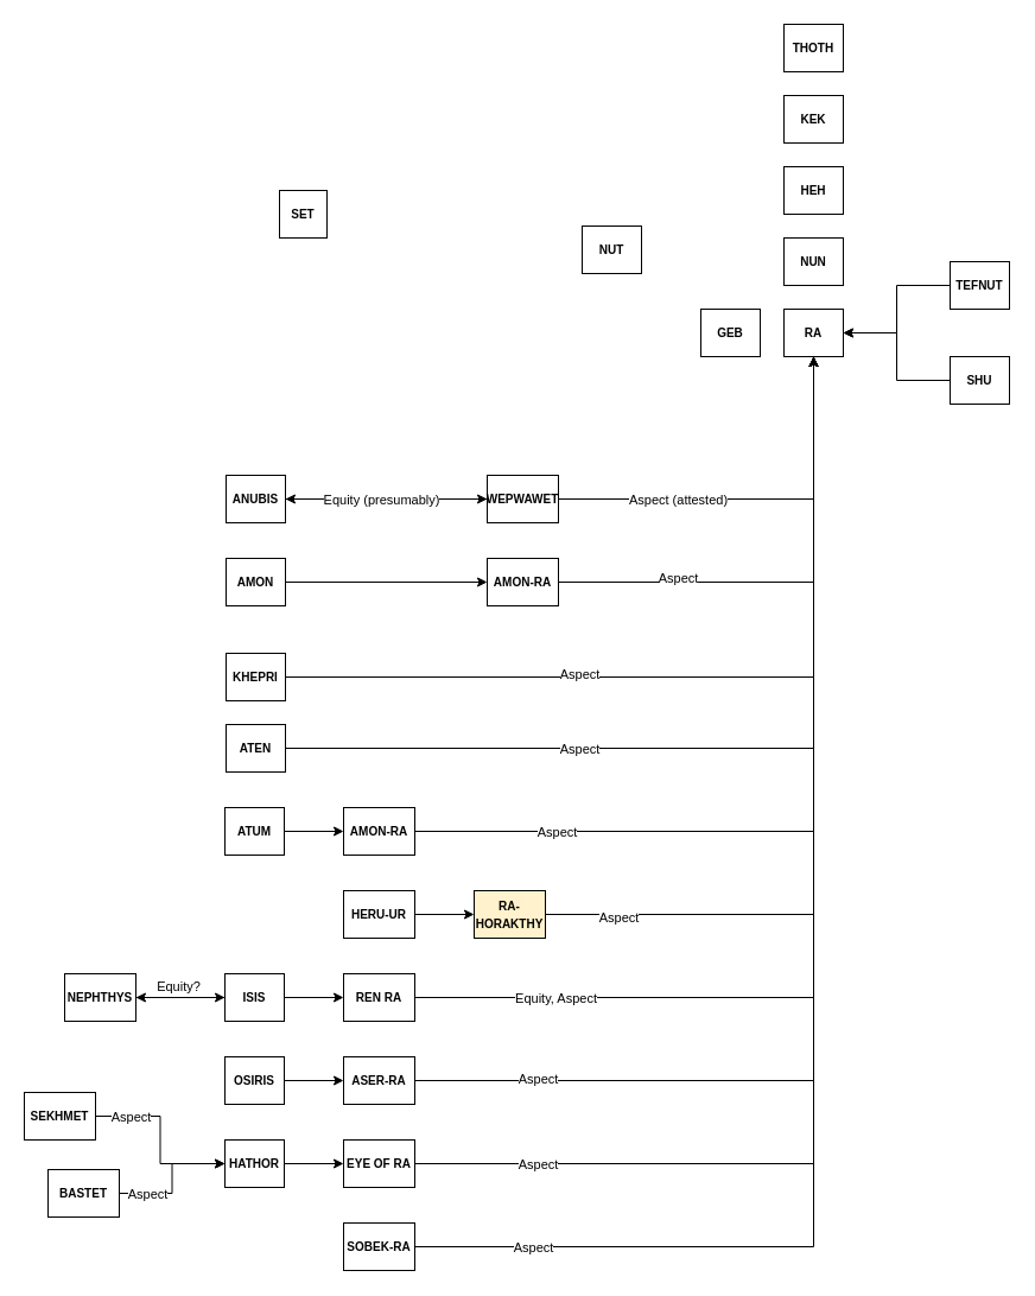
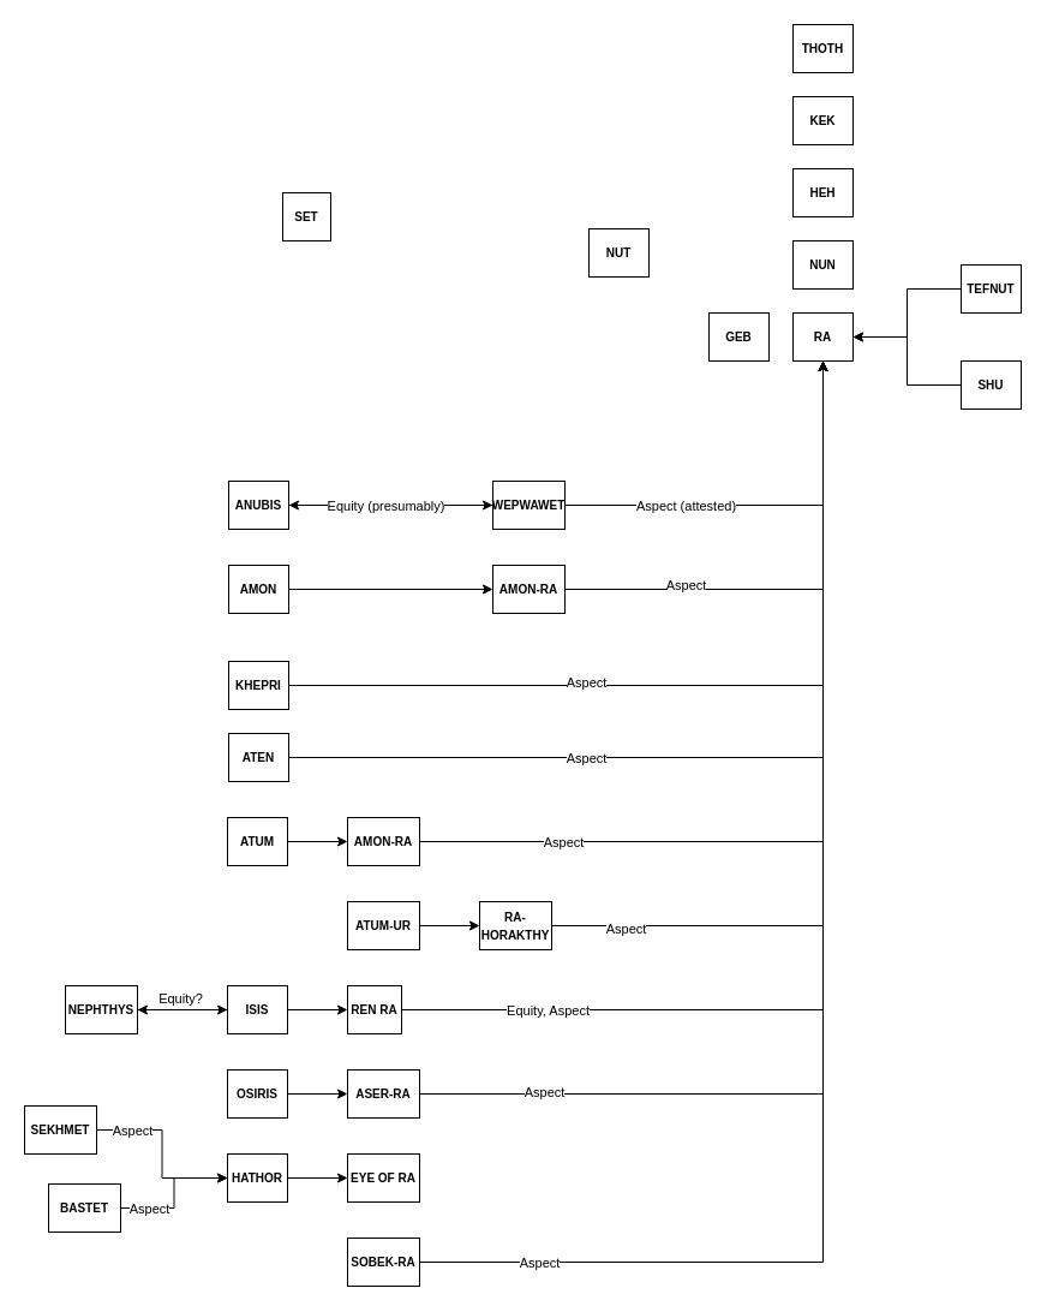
  <mxCell id="0" />
  <mxCell id="1" parent="0" />
  <mxCell id="2" value="&lt;font size=&quot;1&quot;&gt;&lt;b&gt;RA&lt;/b&gt;&lt;/font&gt;" style="rounded=0;whiteSpace=wrap;html=1;" vertex="1" parent="1"><mxGeometry x="660" y="260" width="50" height="40" as="geometry" /></mxCell>
  <mxCell id="3" style="edgeStyle=orthogonalEdgeStyle;rounded=0;orthogonalLoop=1;jettySize=auto;html=1;entryX=0;entryY=0.5;entryDx=0;entryDy=0;" edge="1" parent="1" source="4" target="15"><mxGeometry relative="1" as="geometry" /></mxCell>
  <mxCell id="4" value="&lt;font size=&quot;1&quot;&gt;&lt;b&gt;AMON&lt;/b&gt;&lt;/font&gt;" style="rounded=0;whiteSpace=wrap;html=1;" vertex="1" parent="1"><mxGeometry x="190" y="470" width="50" height="40" as="geometry" /></mxCell>
  <mxCell id="5" style="edgeStyle=orthogonalEdgeStyle;rounded=0;orthogonalLoop=1;jettySize=auto;html=1;entryX=0.5;entryY=1;entryDx=0;entryDy=0;" edge="1" parent="1" source="7" target="2"><mxGeometry relative="1" as="geometry"><mxPoint x="625" y="460" as="targetPoint" /></mxGeometry></mxCell>
  <mxCell id="6" value="Aspect" style="edgeLabel;html=1;align=center;verticalAlign=middle;resizable=0;points=[];" vertex="1" connectable="0" parent="5"><mxGeometry x="-0.429" y="3" relative="1" as="geometry"><mxPoint x="43" as="offset" /></mxGeometry></mxCell>
  <mxCell id="7" value="&lt;div&gt;&lt;font size=&quot;1&quot;&gt;&lt;b&gt;KHEPRI&lt;/b&gt;&lt;/font&gt;&lt;/div&gt;" style="rounded=0;whiteSpace=wrap;html=1;" vertex="1" parent="1"><mxGeometry x="190" y="550" width="50" height="40" as="geometry" /></mxCell>
  <mxCell id="8" style="edgeStyle=orthogonalEdgeStyle;rounded=0;orthogonalLoop=1;jettySize=auto;html=1;entryX=0.5;entryY=1;entryDx=0;entryDy=0;" edge="1" parent="1" source="10" target="2"><mxGeometry relative="1" as="geometry"><mxPoint x="625" y="460" as="targetPoint" /></mxGeometry></mxCell>
  <mxCell id="9" value="Aspect" style="edgeLabel;html=1;align=center;verticalAlign=middle;resizable=0;points=[];" vertex="1" connectable="0" parent="8"><mxGeometry x="-0.38" y="4" relative="1" as="geometry"><mxPoint x="7" y="4" as="offset" /></mxGeometry></mxCell>
  <mxCell id="10" value="&lt;div&gt;&lt;font size=&quot;1&quot;&gt;&lt;b&gt;ATEN&lt;/b&gt;&lt;/font&gt;&lt;/div&gt;" style="rounded=0;whiteSpace=wrap;html=1;" vertex="1" parent="1"><mxGeometry x="190" y="610" width="50" height="40" as="geometry" /></mxCell>
  <mxCell id="11" style="edgeStyle=orthogonalEdgeStyle;rounded=0;orthogonalLoop=1;jettySize=auto;html=1;entryX=0;entryY=0.5;entryDx=0;entryDy=0;" edge="1" parent="1" source="12" target="18"><mxGeometry relative="1" as="geometry" /></mxCell>
  <mxCell id="12" value="&lt;font size=&quot;1&quot;&gt;&lt;b&gt;ATUM&lt;/b&gt;&lt;/font&gt;" style="rounded=0;whiteSpace=wrap;html=1;" vertex="1" parent="1"><mxGeometry x="189" y="680" width="50" height="40" as="geometry" /></mxCell>
  <mxCell id="13" style="edgeStyle=orthogonalEdgeStyle;rounded=0;orthogonalLoop=1;jettySize=auto;html=1;entryX=0.5;entryY=1;entryDx=0;entryDy=0;" edge="1" parent="1" source="15" target="2"><mxGeometry relative="1" as="geometry"><mxPoint x="625" y="460" as="targetPoint" /></mxGeometry></mxCell>
  <mxCell id="14" value="Aspect" style="edgeLabel;html=1;align=center;verticalAlign=middle;resizable=0;points=[];" vertex="1" connectable="0" parent="13"><mxGeometry x="-0.556" y="4" relative="1" as="geometry"><mxPoint x="10" as="offset" /></mxGeometry></mxCell>
  <mxCell id="15" value="&lt;font size=&quot;1&quot;&gt;&lt;b&gt;AMON-RA&lt;/b&gt;&lt;/font&gt;" style="rounded=0;whiteSpace=wrap;html=1;" vertex="1" parent="1"><mxGeometry x="410" y="470" width="60" height="40" as="geometry" /></mxCell>
  <mxCell id="16" style="edgeStyle=orthogonalEdgeStyle;rounded=0;orthogonalLoop=1;jettySize=auto;html=1;entryX=0.5;entryY=1;entryDx=0;entryDy=0;" edge="1" parent="1" source="18" target="2"><mxGeometry relative="1" as="geometry"><mxPoint x="625" y="460" as="targetPoint" /></mxGeometry></mxCell>
  <mxCell id="17" value="Aspect" style="edgeLabel;html=1;align=center;verticalAlign=middle;resizable=0;points=[];" vertex="1" connectable="0" parent="16"><mxGeometry x="-0.681" y="-3" relative="1" as="geometry"><mxPoint x="2" y="-3" as="offset" /></mxGeometry></mxCell>
  <mxCell id="18" value="&lt;font size=&quot;1&quot;&gt;&lt;b&gt;AMON-RA&lt;/b&gt;&lt;/font&gt;" style="rounded=0;whiteSpace=wrap;html=1;" vertex="1" parent="1"><mxGeometry x="289" y="680" width="60" height="40" as="geometry" /></mxCell>
  <mxCell id="19" style="edgeStyle=orthogonalEdgeStyle;rounded=0;orthogonalLoop=1;jettySize=auto;html=1;entryX=0;entryY=0.5;entryDx=0;entryDy=0;" edge="1" parent="1" source="20" target="23"><mxGeometry relative="1" as="geometry" /></mxCell>
- <mxCell id="20" value="&lt;font size=&quot;1&quot;&gt;&lt;b&gt;HERU-UR&lt;/b&gt;&lt;/font&gt;" style="rounded=0;whiteSpace=wrap;html=1;" vertex="1" parent="1"><mxGeometry x="289" y="750" width="60" height="40" as="geometry" /></mxCell>
+ <mxCell id="20" value="&lt;font size=&quot;1&quot;&gt;&lt;b&gt;ATUM-UR&lt;/b&gt;&lt;/font&gt;" style="rounded=0;whiteSpace=wrap;html=1;" vertex="1" parent="1"><mxGeometry x="289" y="750" width="60" height="40" as="geometry" /></mxCell>
  <mxCell id="21" style="edgeStyle=orthogonalEdgeStyle;rounded=0;orthogonalLoop=1;jettySize=auto;html=1;entryX=0.5;entryY=1;entryDx=0;entryDy=0;" edge="1" parent="1" source="23" target="2"><mxGeometry relative="1" as="geometry"><mxPoint x="625" y="460" as="targetPoint" /></mxGeometry></mxCell>
  <mxCell id="22" value="Aspect" style="edgeLabel;html=1;align=center;verticalAlign=middle;resizable=0;points=[];" vertex="1" connectable="0" parent="21"><mxGeometry x="-0.826" y="-2" relative="1" as="geometry"><mxPoint as="offset" /></mxGeometry></mxCell>
- <mxCell id="23" value="&lt;font size=&quot;1&quot;&gt;&lt;b&gt;RA-HORAKTHY&lt;/b&gt;&lt;/font&gt;" style="rounded=0;whiteSpace=wrap;html=1;fillColor=#fff2cc;" vertex="1" parent="1"><mxGeometry x="399" y="750" width="60" height="40" as="geometry" /></mxCell>
+ <mxCell id="23" value="&lt;font size=&quot;1&quot;&gt;&lt;b&gt;RA-HORAKTHY&lt;/b&gt;&lt;/font&gt;" style="rounded=0;whiteSpace=wrap;html=1;" vertex="1" parent="1"><mxGeometry x="399" y="750" width="60" height="40" as="geometry" /></mxCell>
  <mxCell id="24" style="edgeStyle=orthogonalEdgeStyle;rounded=0;orthogonalLoop=1;jettySize=auto;html=1;entryX=0;entryY=0.5;entryDx=0;entryDy=0;" edge="1" parent="1" source="25" target="28"><mxGeometry relative="1" as="geometry" /></mxCell>
  <mxCell id="25" value="&lt;font size=&quot;1&quot;&gt;&lt;b&gt;HATHOR&lt;/b&gt;&lt;/font&gt;" style="rounded=0;whiteSpace=wrap;html=1;" vertex="1" parent="1"><mxGeometry x="189" y="960" width="50" height="40" as="geometry" /></mxCell>
- <mxCell id="26" style="edgeStyle=orthogonalEdgeStyle;rounded=0;orthogonalLoop=1;jettySize=auto;html=1;entryX=0.5;entryY=1;entryDx=0;entryDy=0;" edge="1" parent="1" source="28" target="2"><mxGeometry relative="1" as="geometry"><mxPoint x="625" y="460" as="targetPoint" /></mxGeometry></mxCell>
- <mxCell id="27" value="Aspect" style="edgeLabel;html=1;align=center;verticalAlign=middle;resizable=0;points=[];" vertex="1" connectable="0" parent="26"><mxGeometry x="-0.785" y="2" relative="1" as="geometry"><mxPoint x="-6" y="2" as="offset" /></mxGeometry></mxCell>
  <mxCell id="28" value="&lt;font size=&quot;1&quot;&gt;&lt;b&gt;EYE OF RA&lt;br&gt;&lt;/b&gt;&lt;/font&gt;" style="rounded=0;whiteSpace=wrap;html=1;" vertex="1" parent="1"><mxGeometry x="289" y="960" width="60" height="40" as="geometry" /></mxCell>
  <mxCell id="29" style="edgeStyle=orthogonalEdgeStyle;rounded=0;orthogonalLoop=1;jettySize=auto;html=1;entryX=0;entryY=0.5;entryDx=0;entryDy=0;" edge="1" parent="1" source="31" target="25"><mxGeometry relative="1" as="geometry" /></mxCell>
  <mxCell id="30" value="Aspect" style="edgeLabel;html=1;align=center;verticalAlign=middle;resizable=0;points=[];" vertex="1" connectable="0" parent="29"><mxGeometry x="-0.617" relative="1" as="geometry"><mxPoint as="offset" /></mxGeometry></mxCell>
  <mxCell id="31" value="&lt;font size=&quot;1&quot;&gt;&lt;b&gt;SEKHMET&lt;/b&gt;&lt;/font&gt;" style="rounded=0;whiteSpace=wrap;html=1;" vertex="1" parent="1"><mxGeometry x="20" y="920" width="60" height="40" as="geometry" /></mxCell>
  <mxCell id="32" style="edgeStyle=orthogonalEdgeStyle;rounded=0;orthogonalLoop=1;jettySize=auto;html=1;entryX=0;entryY=0.5;entryDx=0;entryDy=0;" edge="1" parent="1" source="34" target="25"><mxGeometry relative="1" as="geometry" /></mxCell>
  <mxCell id="33" value="Aspect" style="edgeLabel;html=1;align=center;verticalAlign=middle;resizable=0;points=[];" vertex="1" connectable="0" parent="32"><mxGeometry x="-0.565" relative="1" as="geometry"><mxPoint x="-2" as="offset" /></mxGeometry></mxCell>
  <mxCell id="34" value="&lt;font size=&quot;1&quot;&gt;&lt;b&gt;BASTET&lt;/b&gt;&lt;/font&gt;" style="rounded=0;whiteSpace=wrap;html=1;" vertex="1" parent="1"><mxGeometry x="40" y="985" width="60" height="40" as="geometry" /></mxCell>
  <mxCell id="35" style="edgeStyle=orthogonalEdgeStyle;rounded=0;orthogonalLoop=1;jettySize=auto;html=1;entryX=0;entryY=0.5;entryDx=0;entryDy=0;" edge="1" parent="1" source="37" target="40"><mxGeometry relative="1" as="geometry" /></mxCell>
  <mxCell id="36" style="edgeStyle=orthogonalEdgeStyle;rounded=0;orthogonalLoop=1;jettySize=auto;html=1;entryX=1;entryY=0.5;entryDx=0;entryDy=0;" edge="1" parent="1" source="37" target="48"><mxGeometry relative="1" as="geometry" /></mxCell>
  <mxCell id="37" value="&lt;font size=&quot;1&quot;&gt;&lt;b&gt;ISIS&lt;/b&gt;&lt;/font&gt;" style="rounded=0;whiteSpace=wrap;html=1;" vertex="1" parent="1"><mxGeometry x="189" y="820" width="50" height="40" as="geometry" /></mxCell>
  <mxCell id="38" style="edgeStyle=orthogonalEdgeStyle;rounded=0;orthogonalLoop=1;jettySize=auto;html=1;entryX=0.5;entryY=1;entryDx=0;entryDy=0;" edge="1" parent="1" source="40" target="2"><mxGeometry relative="1" as="geometry" /></mxCell>
  <mxCell id="39" value="Equity, Aspect" style="edgeLabel;html=1;align=center;verticalAlign=middle;resizable=0;points=[];" vertex="1" connectable="0" parent="38"><mxGeometry x="-0.693" y="-1" relative="1" as="geometry"><mxPoint x="-16" y="-1" as="offset" /></mxGeometry></mxCell>
- <mxCell id="40" value="&lt;font size=&quot;1&quot;&gt;&lt;b&gt;REN RA&lt;/b&gt;&lt;/font&gt;" style="rounded=0;whiteSpace=wrap;html=1;" vertex="1" parent="1"><mxGeometry x="289" y="820" width="60" height="40" as="geometry" /></mxCell>
+ <mxCell id="40" value="&lt;font size=&quot;1&quot;&gt;&lt;b&gt;REN RA&lt;/b&gt;&lt;/font&gt;" style="rounded=0;whiteSpace=wrap;html=1;" vertex="1" parent="1"><mxGeometry x="289" y="820" width="45" height="40" as="geometry" /></mxCell>
  <mxCell id="41" style="edgeStyle=orthogonalEdgeStyle;rounded=0;orthogonalLoop=1;jettySize=auto;html=1;entryX=0;entryY=0.5;entryDx=0;entryDy=0;" edge="1" parent="1" source="42" target="45"><mxGeometry relative="1" as="geometry" /></mxCell>
  <mxCell id="42" value="&lt;font size=&quot;1&quot;&gt;&lt;b&gt;OSIRIS&lt;/b&gt;&lt;/font&gt;" style="rounded=0;whiteSpace=wrap;html=1;" vertex="1" parent="1"><mxGeometry x="189" y="890" width="50" height="40" as="geometry" /></mxCell>
  <mxCell id="43" style="edgeStyle=orthogonalEdgeStyle;rounded=0;orthogonalLoop=1;jettySize=auto;html=1;entryX=0.5;entryY=1;entryDx=0;entryDy=0;" edge="1" parent="1" source="45" target="2"><mxGeometry relative="1" as="geometry"><mxPoint x="625" y="460" as="targetPoint" /></mxGeometry></mxCell>
  <mxCell id="44" value="Aspect" style="edgeLabel;html=1;align=center;verticalAlign=middle;resizable=0;points=[];" vertex="1" connectable="0" parent="43"><mxGeometry x="-0.782" y="2" relative="1" as="geometry"><mxPoint as="offset" /></mxGeometry></mxCell>
  <mxCell id="45" value="&lt;font size=&quot;1&quot;&gt;&lt;b&gt;ASER-RA&lt;/b&gt;&lt;/font&gt;" style="rounded=0;whiteSpace=wrap;html=1;" vertex="1" parent="1"><mxGeometry x="289" y="890" width="60" height="40" as="geometry" /></mxCell>
  <mxCell id="46" style="edgeStyle=orthogonalEdgeStyle;rounded=0;orthogonalLoop=1;jettySize=auto;html=1;entryX=0;entryY=0.5;entryDx=0;entryDy=0;" edge="1" parent="1" source="48" target="37"><mxGeometry relative="1" as="geometry" /></mxCell>
  <mxCell id="47" value="Equity?" style="edgeLabel;html=1;align=center;verticalAlign=middle;resizable=0;points=[];" vertex="1" connectable="0" parent="46"><mxGeometry x="0.067" y="-2" relative="1" as="geometry"><mxPoint x="-5" y="-12" as="offset" /></mxGeometry></mxCell>
  <mxCell id="48" value="&lt;font size=&quot;1&quot;&gt;&lt;b&gt;NEPHTHYS&lt;/b&gt;&lt;/font&gt;" style="rounded=0;whiteSpace=wrap;html=1;" vertex="1" parent="1"><mxGeometry x="54" y="820" width="60" height="40" as="geometry" /></mxCell>
  <mxCell id="49" value="&lt;font size=&quot;1&quot;&gt;&lt;b&gt;THOTH&lt;/b&gt;&lt;/font&gt;" style="rounded=0;whiteSpace=wrap;html=1;" vertex="1" parent="1"><mxGeometry x="660" y="20" width="50" height="40" as="geometry" /></mxCell>
  <mxCell id="50" value="&lt;font size=&quot;1&quot;&gt;&lt;b&gt;SET&lt;/b&gt;&lt;/font&gt;" style="rounded=0;whiteSpace=wrap;html=1;" vertex="1" parent="1"><mxGeometry x="235" y="160" width="40" height="40" as="geometry" /></mxCell>
  <mxCell id="51" value="&lt;font size=&quot;1&quot;&gt;&lt;b&gt;GEB&lt;/b&gt;&lt;/font&gt;" style="rounded=0;whiteSpace=wrap;html=1;" vertex="1" parent="1"><mxGeometry x="590" y="260" width="50" height="40" as="geometry" /></mxCell>
  <mxCell id="52" value="&lt;div&gt;&lt;font size=&quot;1&quot;&gt;&lt;b&gt;NUT&lt;/b&gt;&lt;/font&gt;&lt;/div&gt;" style="rounded=0;whiteSpace=wrap;html=1;" vertex="1" parent="1"><mxGeometry x="490" y="190" width="50" height="40" as="geometry" /></mxCell>
  <mxCell id="53" value="&lt;div&gt;&lt;font size=&quot;1&quot;&gt;&lt;b&gt;NUN&lt;/b&gt;&lt;/font&gt;&lt;/div&gt;" style="rounded=0;whiteSpace=wrap;html=1;" vertex="1" parent="1"><mxGeometry x="660" width="50" height="40" as="geometry" y="200" /></mxCell>
  <mxCell id="54" value="&lt;font size=&quot;1&quot;&gt;&lt;b&gt;HEH&lt;/b&gt;&lt;/font&gt;" style="rounded=0;whiteSpace=wrap;html=1;" vertex="1" parent="1"><mxGeometry x="660" y="140" width="50" height="40" as="geometry" /></mxCell>
  <mxCell id="55" value="&lt;font size=&quot;1&quot;&gt;&lt;b&gt;KEK&lt;/b&gt;&lt;/font&gt;" style="rounded=0;whiteSpace=wrap;html=1;" vertex="1" parent="1"><mxGeometry x="660" y="80" width="50" height="40" as="geometry" /></mxCell>
  <mxCell id="56" style="edgeStyle=orthogonalEdgeStyle;rounded=0;orthogonalLoop=1;jettySize=auto;html=1;entryX=1;entryY=0.5;entryDx=0;entryDy=0;" edge="1" parent="1" source="57" target="2"><mxGeometry relative="1" as="geometry" /></mxCell>
  <mxCell id="57" value="&lt;font size=&quot;1&quot;&gt;&lt;b&gt;SHU&lt;/b&gt;&lt;/font&gt;" style="rounded=0;whiteSpace=wrap;html=1;" vertex="1" parent="1"><mxGeometry x="800" y="300" width="50" height="40" as="geometry" /></mxCell>
  <mxCell id="58" style="edgeStyle=orthogonalEdgeStyle;rounded=0;orthogonalLoop=1;jettySize=auto;html=1;entryX=1;entryY=0.5;entryDx=0;entryDy=0;" edge="1" parent="1" source="59" target="2"><mxGeometry relative="1" as="geometry" /></mxCell>
  <mxCell id="59" value="&lt;font size=&quot;1&quot;&gt;&lt;b&gt;TEFNUT&lt;/b&gt;&lt;/font&gt;" style="rounded=0;whiteSpace=wrap;html=1;" vertex="1" parent="1"><mxGeometry x="800" y="220" width="50" height="40" as="geometry" /></mxCell>
  <mxCell id="60" style="edgeStyle=orthogonalEdgeStyle;rounded=0;orthogonalLoop=1;jettySize=auto;html=1;entryX=0.5;entryY=1;entryDx=0;entryDy=0;" edge="1" parent="1" source="62" target="2"><mxGeometry relative="1" as="geometry" /></mxCell>
  <mxCell id="61" value="Aspect" style="edgeLabel;html=1;align=center;verticalAlign=middle;resizable=0;points=[];" vertex="1" connectable="0" parent="60"><mxGeometry x="-0.818" relative="1" as="geometry"><mxPoint as="offset" /></mxGeometry></mxCell>
  <mxCell id="62" value="&lt;font size=&quot;1&quot;&gt;&lt;b&gt;SOBEK-RA&lt;/b&gt;&lt;/font&gt;" style="rounded=0;whiteSpace=wrap;html=1;" vertex="1" parent="1"><mxGeometry x="289" y="1030" width="60" height="40" as="geometry" /></mxCell>
  <mxCell id="63" style="edgeStyle=orthogonalEdgeStyle;rounded=0;orthogonalLoop=1;jettySize=auto;html=1;entryX=0;entryY=0.5;entryDx=0;entryDy=0;" edge="1" parent="1" source="64" target="69"><mxGeometry relative="1" as="geometry" /></mxCell>
  <mxCell id="64" value="&lt;font size=&quot;1&quot;&gt;&lt;b&gt;ANUBIS&lt;/b&gt;&lt;/font&gt;" style="rounded=0;whiteSpace=wrap;html=1;" vertex="1" parent="1"><mxGeometry x="190" y="400" width="50" height="40" as="geometry" /></mxCell>
  <mxCell id="65" style="edgeStyle=orthogonalEdgeStyle;rounded=0;orthogonalLoop=1;jettySize=auto;html=1;entryX=1;entryY=0.5;entryDx=0;entryDy=0;" edge="1" parent="1" source="69" target="64"><mxGeometry relative="1" as="geometry" /></mxCell>
  <mxCell id="66" value="Equity (presumably)" style="edgeLabel;html=1;align=center;verticalAlign=middle;resizable=0;points=[];" vertex="1" connectable="0" parent="65"><mxGeometry x="-0.16" y="-2" relative="1" as="geometry"><mxPoint x="-19" y="2" as="offset" /></mxGeometry></mxCell>
  <mxCell id="67" style="edgeStyle=orthogonalEdgeStyle;rounded=0;orthogonalLoop=1;jettySize=auto;html=1;entryX=0.5;entryY=1;entryDx=0;entryDy=0;" edge="1" parent="1" source="69" target="2"><mxGeometry relative="1" as="geometry" /></mxCell>
  <mxCell id="68" value="Aspect (attested)" style="edgeLabel;html=1;align=center;verticalAlign=middle;resizable=0;points=[];" vertex="1" connectable="0" parent="67"><mxGeometry x="-0.415" y="1" relative="1" as="geometry"><mxPoint x="2" y="1" as="offset" /></mxGeometry></mxCell>
  <mxCell id="69" value="&lt;font size=&quot;1&quot;&gt;&lt;b&gt;WEPWAWET&lt;/b&gt;&lt;/font&gt;" style="rounded=0;whiteSpace=wrap;html=1;" vertex="1" parent="1"><mxGeometry x="410" y="400" width="60" height="40" as="geometry" /></mxCell>
